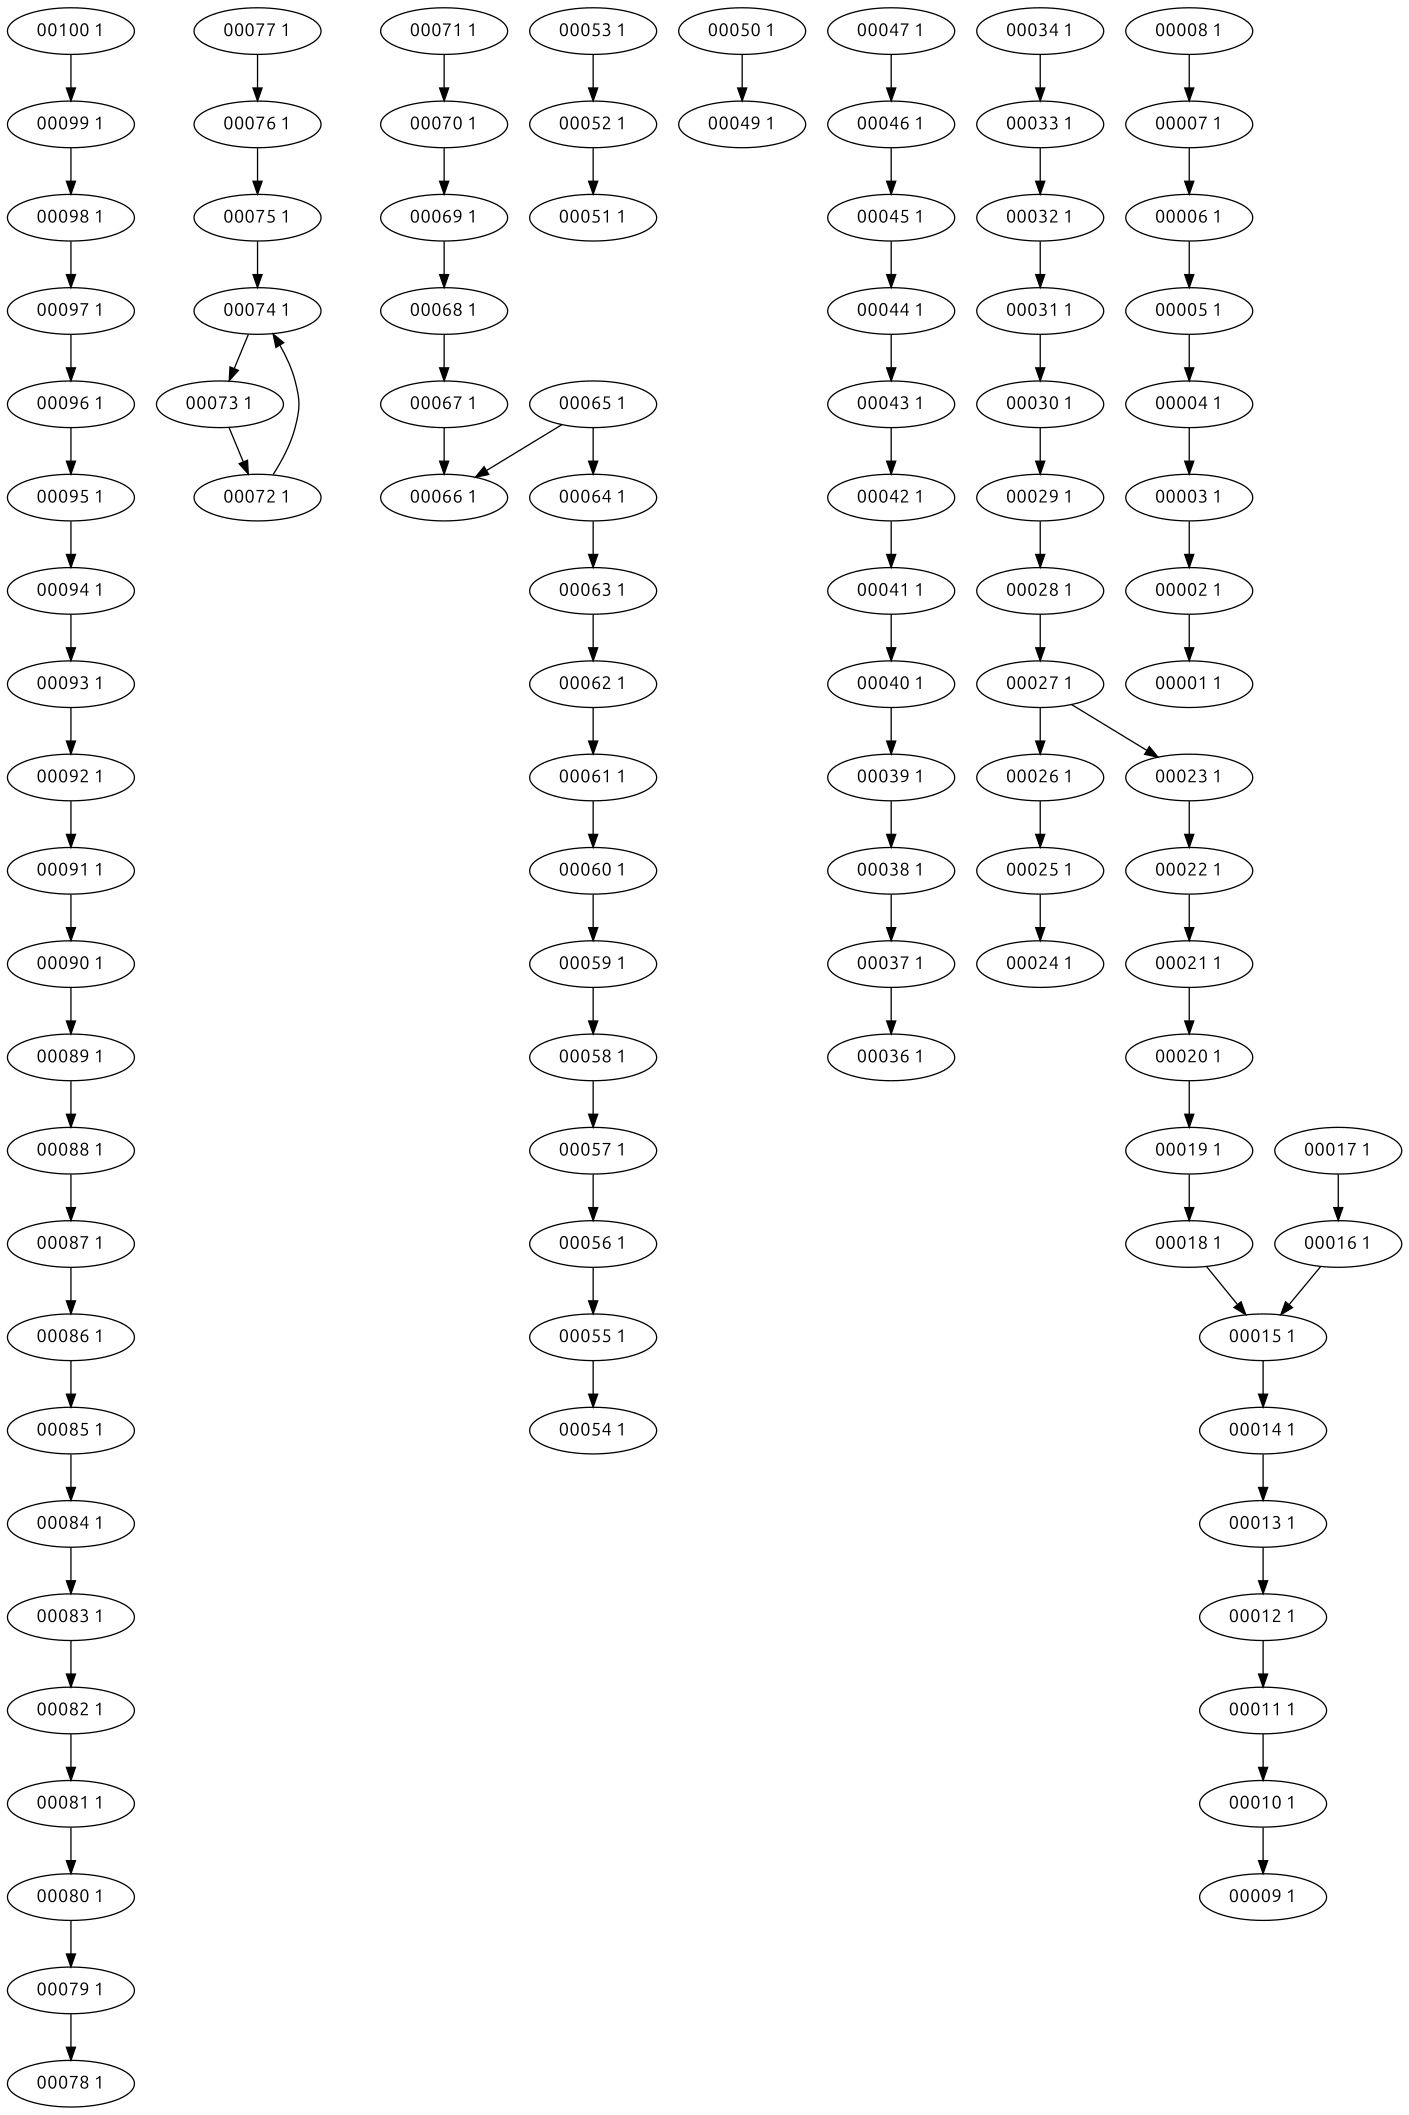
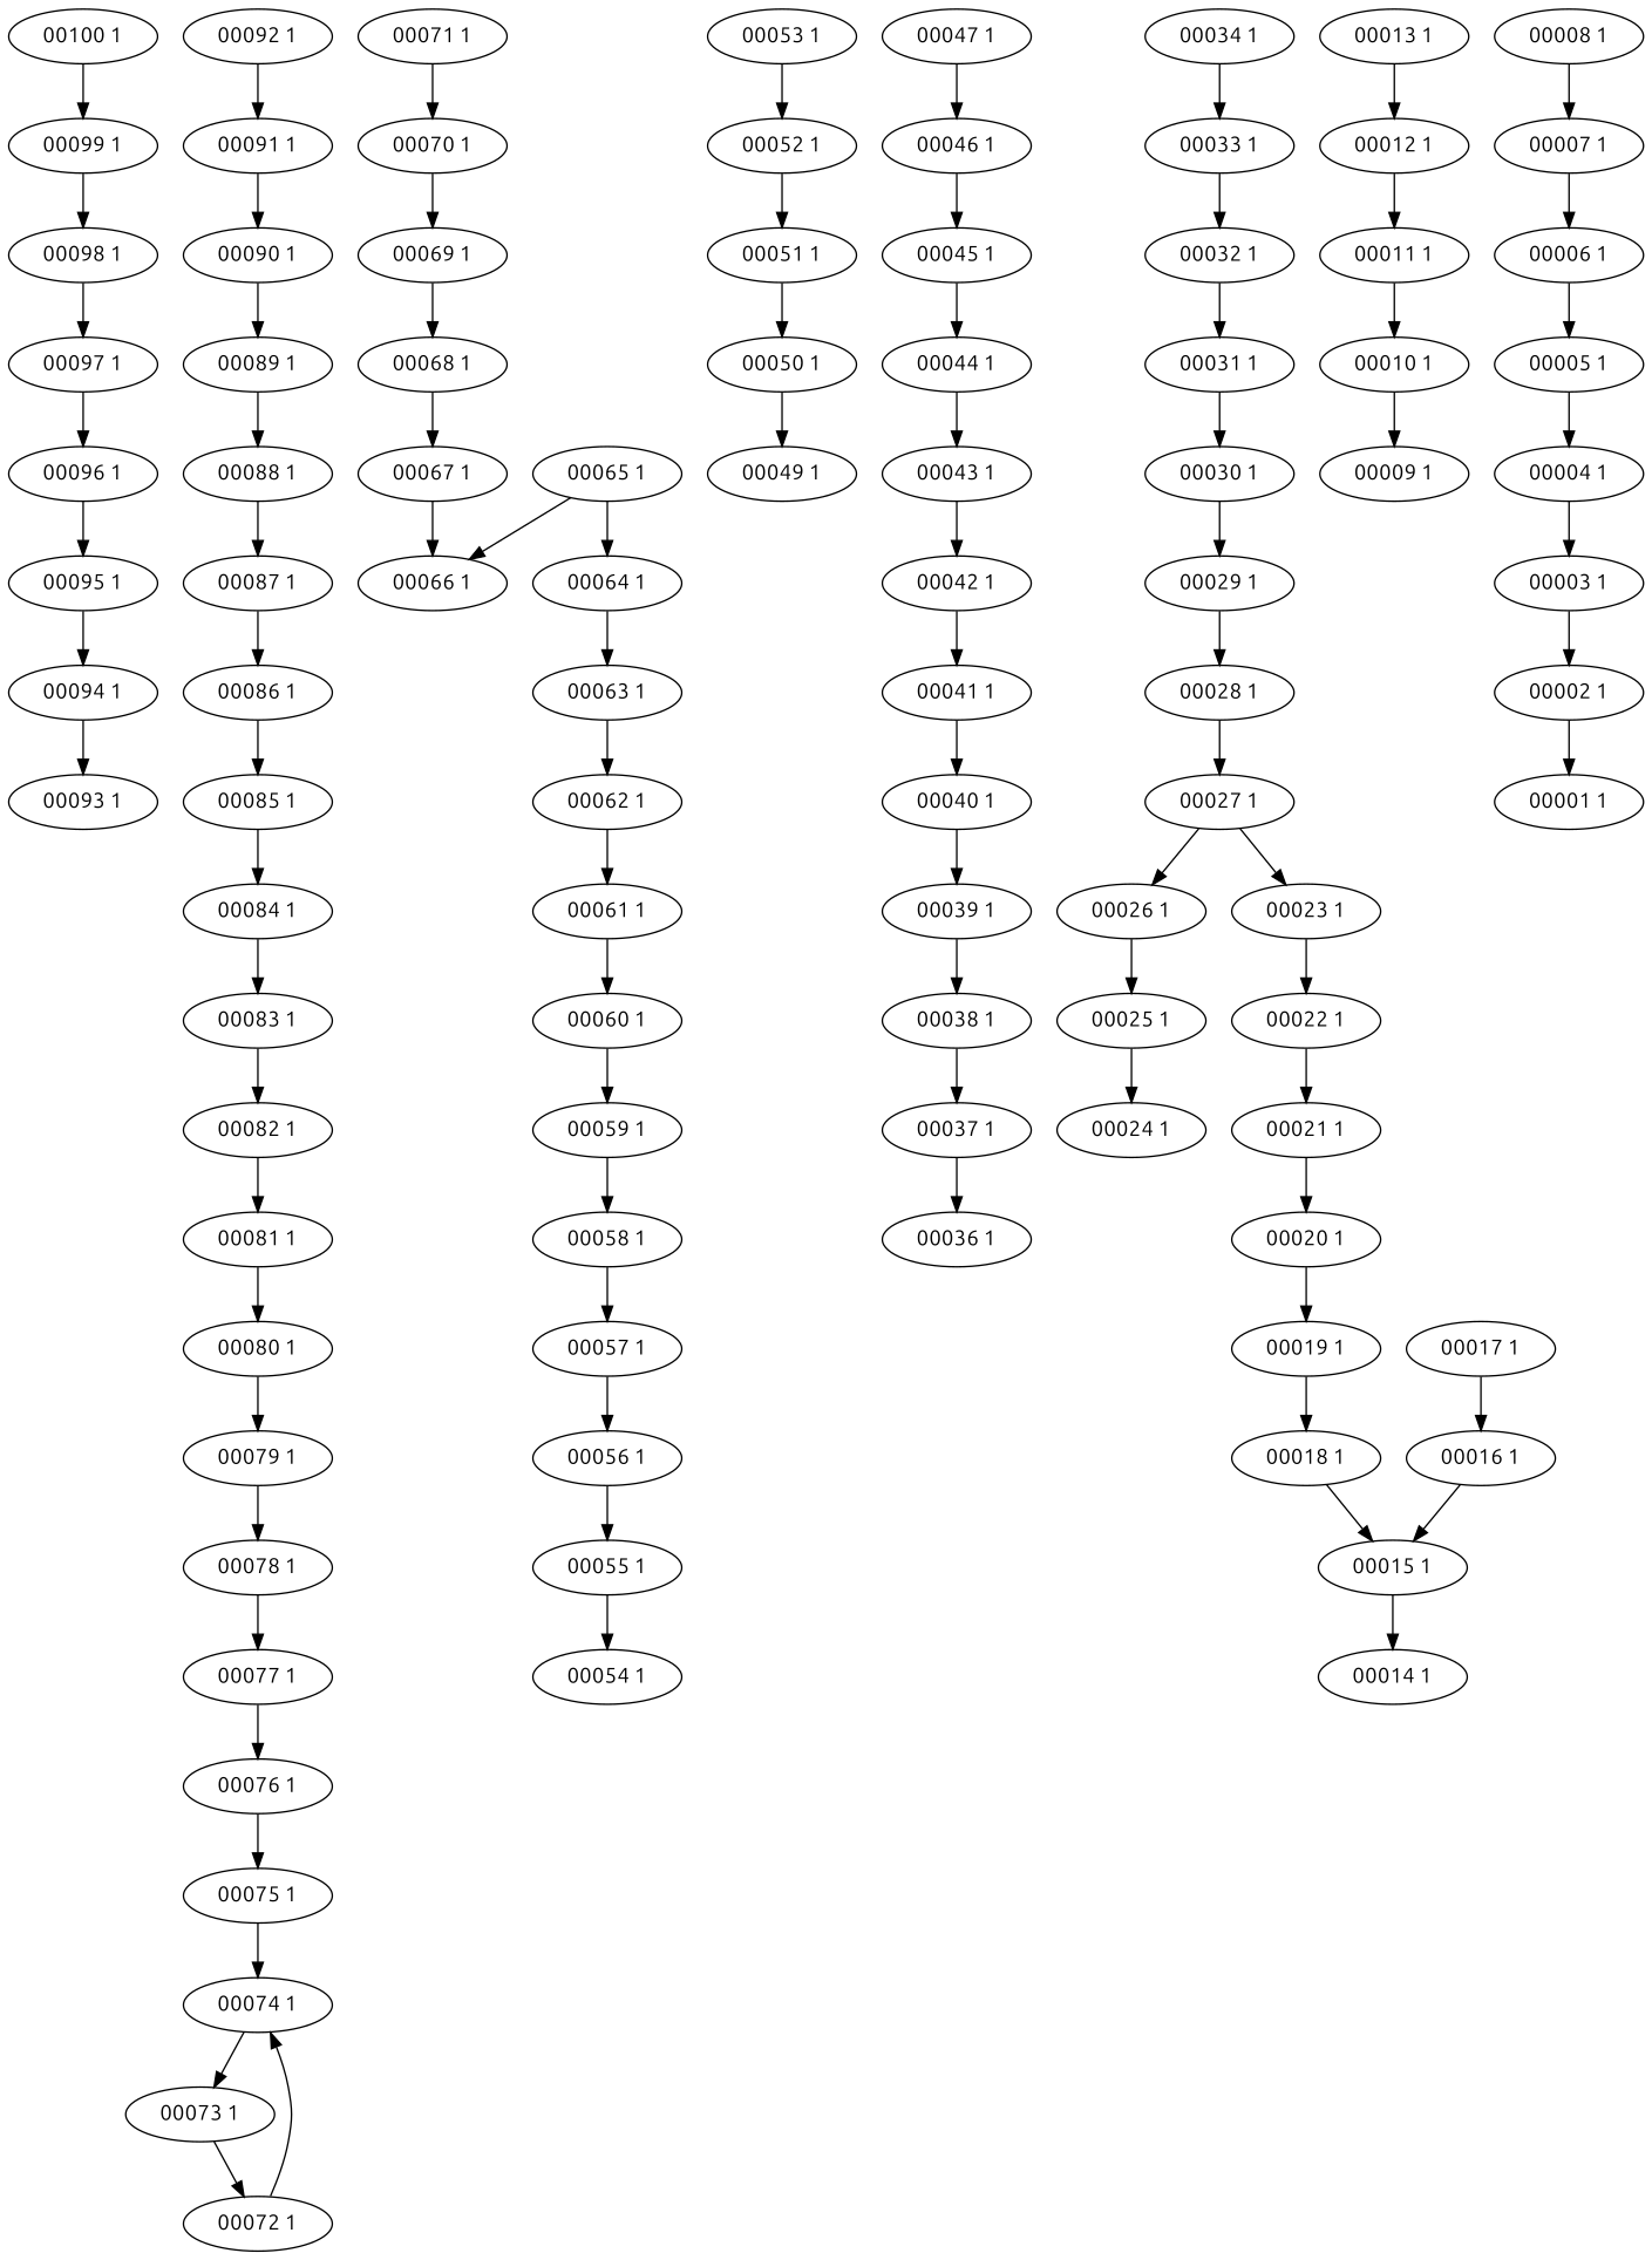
  digraph {
    fontname=Ubuntu
    node [fontname=Ubuntu]
    edge [fontname=Ubuntu]
    n1 [label=" 00100 1 "]
    n2 [label=" 00099 1 "]
    n3 [label=" 00098 1 "]
    n4 [label=" 00097 1 "]
    n5 [label=" 00096 1 "]
    n6 [label=" 00095 1 "]
    n7 [label=" 00094 1 "]
    n8 [label=" 00093 1 "]
    n9 [label=" 00092 1 "]
    n10 [label=" 00091 1 "]
    n11 [label=" 00090 1 "]
    n12 [label=" 00089 1 "]
    n13 [label=" 00088 1 "]
    n14 [label=" 00087 1 "]
    n15 [label=" 00086 1 "]
    n16 [label=" 00085 1 "]
    n17 [label=" 00084 1 "]
    n18 [label=" 00083 1 "]
    n19 [label=" 00082 1 "]
    n20 [label=" 00081 1 "]
    n21 [label=" 00080 1 "]
    n22 [label=" 00079 1 "]
    n23 [label=" 00078 1 "]
    n24 [label=" 00077 1 "]
    n25 [label=" 00076 1 "]
    n26 [label=" 00075 1 "]
    n27 [label=" 00074 1 "]
    n28 [label=" 00073 1 "]
    n29 [label=" 00072 1 "]
    n30 [label=" 00071 1 "]
    n31 [label=" 00070 1 "]
    n32 [label=" 00069 1 "]
    n33 [label=" 00068 1 "]
    n34 [label=" 00067 1 "]
    n35 [label=" 00066 1 "]
    n36 [label=" 00065 1 "]
    n37 [label=" 00064 1 "]
    n38 [label=" 00063 1 "]
    n39 [label=" 00062 1 "]
    n40 [label=" 00061 1 "]
    n41 [label=" 00060 1 "]
    n42 [label=" 00059 1 "]
    n43 [label=" 00058 1 "]
    n44 [label=" 00057 1 "]
    n45 [label=" 00056 1 "]
    n46 [label=" 00055 1 "]
    n47 [label=" 00054 1 "]
    n48 [label=" 00053 1 "]
    n49 [label=" 00052 1 "]
    n50 [label=" 00051 1 "]
    n51 [label=" 00050 1 "]
    n52 [label=" 00049 1 "]
    n53 [label=" 00047 1 "]
    n54 [label=" 00046 1 "]
    n55 [label=" 00045 1 "]
    n56 [label=" 00044 1 "]
    n57 [label=" 00043 1 "]
    n58 [label=" 00042 1 "]
    n59 [label=" 00041 1 "]
    n60 [label=" 00040 1 "]
    n61 [label=" 00039 1 "]
    n62 [label=" 00038 1 "]
    n63 [label=" 00037 1 "]
    n64 [label=" 00036 1 "]
    n65 [label=" 00034 1 "]
    n66 [label=" 00033 1 "]
    n67 [label=" 00032 1 "]
    n68 [label=" 00031 1 "]
    n69 [label=" 00030 1 "]
    n70 [label=" 00029 1 "]
    n71 [label=" 00028 1 "]
    n72 [label=" 00027 1 "]
    n73 [label=" 00026 1 "]
    n74 [label=" 00023 1 "]
    n75 [label=" 00025 1 "]
    n76 [label=" 00024 1 "]
    n77 [label=" 00022 1 "]
    n78 [label=" 00021 1 "]
    n79 [label=" 00020 1 "]
    n80 [label=" 00019 1 "]
    n81 [label=" 00018 1 "]
    n82 [label=" 00015 1 "]
    n83 [label=" 00017 1 "]
    n84 [label=" 00016 1 "]
    n85 [label=" 00014 1 "]
    n86 [label=" 00013 1 "]
    n87 [label=" 00012 1 "]
    n88 [label=" 00011 1 "]
    n89 [label=" 00010 1 "]
    n90 [label=" 00009 1 "]
    n91 [label=" 00008 1 "]
    n92 [label=" 00007 1 "]
    n93 [label=" 00006 1 "]
    n94 [label=" 00005 1 "]
    n95 [label=" 00004 1 "]
    n96 [label=" 00003 1 "]
    n97 [label=" 00002 1 "]
    n98 [label=" 00001 1 "]
    n1 -> n2
    n2 -> n3
    n3 -> n4
    n4 -> n5
    n5 -> n6
    n6 -> n7
    n7 -> n8
-   n8 -> n9
    n9 -> n10
    n10 -> n11
    n11 -> n12
    n12 -> n13
    n13 -> n14
    n14 -> n15
    n15 -> n16
    n16 -> n17
    n17 -> n18
    n18 -> n19
    n19 -> n20
    n20 -> n21
    n21 -> n22
    n22 -> n23
+   n23 -> n24
    n24 -> n25
    n25 -> n26
    n26 -> n27
    n27 -> n28
    n28 -> n29
    n29 -> n27
    n30 -> n31
    n31 -> n32
    n32 -> n33
    n33 -> n34
    n34 -> n35
    n36 -> n35
    n36 -> n37
    n37 -> n38
    n38 -> n39
    n39 -> n40
    n40 -> n41
    n41 -> n42
    n42 -> n43
    n43 -> n44
    n44 -> n45
    n45 -> n46
    n46 -> n47
    n48 -> n49
    n49 -> n50
+   n50 -> n51
    n51 -> n52
    n53 -> n54
    n54 -> n55
    n55 -> n56
    n56 -> n57
    n57 -> n58
    n58 -> n59
    n59 -> n60
    n60 -> n61
    n61 -> n62
    n62 -> n63
    n63 -> n64
    n65 -> n66
    n66 -> n67
    n67 -> n68
    n68 -> n69
    n69 -> n70
    n70 -> n71
    n71 -> n72
    n72 -> n73
    n72 -> n74
    n73 -> n75
    n74 -> n77
    n75 -> n76
    n77 -> n78
    n78 -> n79
    n79 -> n80
    n80 -> n81
    n81 -> n82
    n82 -> n85
    n83 -> n84
    n84 -> n82
-   n85 -> n86
    n86 -> n87
    n87 -> n88
    n88 -> n89
    n89 -> n90
    n91 -> n92
    n92 -> n93
    n93 -> n94
    n94 -> n95
    n95 -> n96
    n96 -> n97
    n97 -> n98
  }
